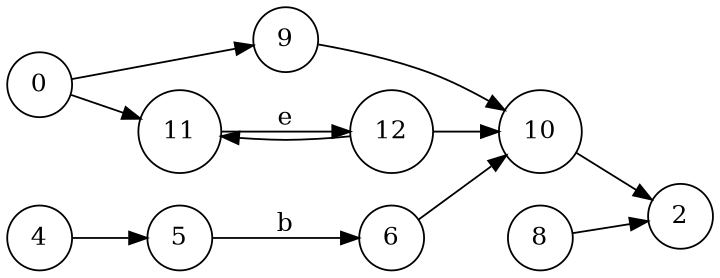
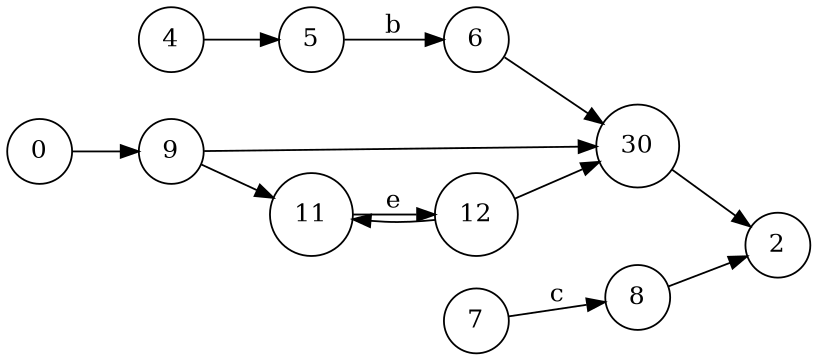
  digraph {
    rankdir=LR
    node [shape=circle]
    n1 [label=0]
    9
    11
-   10
+   10 [label=30]
    12
    2
    4
    5
    6
+   7
    8
    n1 -> 9
-   n1 -> 11
+   9 -> 11
    9 -> 10
    11 -> 12 [label=e]
    10 -> 2
    12 -> 11
    12 -> 10
    4 -> 5
    5 -> 6 [label=b]
    6 -> 10
+   7 -> 8 [label=c]
    8 -> 2
  }
